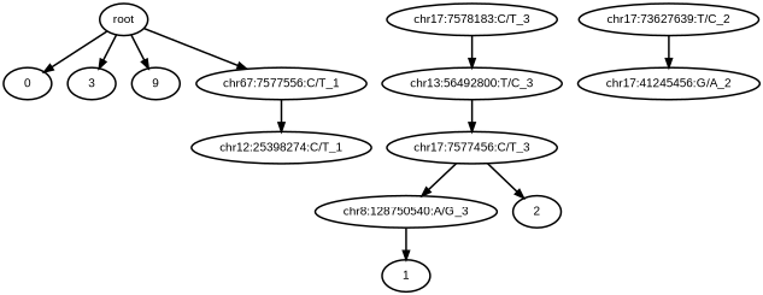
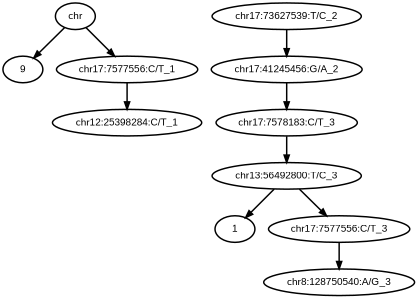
  digraph {
    fontname="Liberation Sans"
    rankdir=TB
    node [fontname="Liberation Sans" style=bold]
    edge [fontname="Liberation Sans" style=bold]
-   n1 [label=root]
-   n2 [label=0]
-   n3 [label=3]
+   n1 [label=chr]
    n4 [label=9]
-   n5 [label="chr67:7577556:C/T_1"]
-   n6 [label="chr12:25398274:C/T_1"]
+   n5 [label="chr17:7577556:C/T_1"]
+   n6 [label="chr12:25398284:C/T_1"]
    n7 [label="chr8:128750540:A/G_3"]
    n8 [label=1]
-   n9 [label=2]
-   n10 [label="chr17:73627639:T/C_2"]
+   n10 [label="chr17:73627539:T/C_2"]
    n11 [label="chr17:41245456:G/A_2"]
    n12 [label="chr17:7578183:C/T_3"]
    n13 [label="chr13:56492800:T/C_3"]
-   n14 [label="chr17:7577456:C/T_3"]
-   n1 -> n2
-   n1 -> n3
+   n14 [label="chr17:7577556:C/T_3"]
    n1 -> n4
    n1 -> n5
    n5 -> n6
-   n7 -> n8
+   n13 -> n8
    n10 -> n11
+   n11 -> n12
    n12 -> n13
    n13 -> n14
    n14 -> n7
-   n14 -> n9
  }
